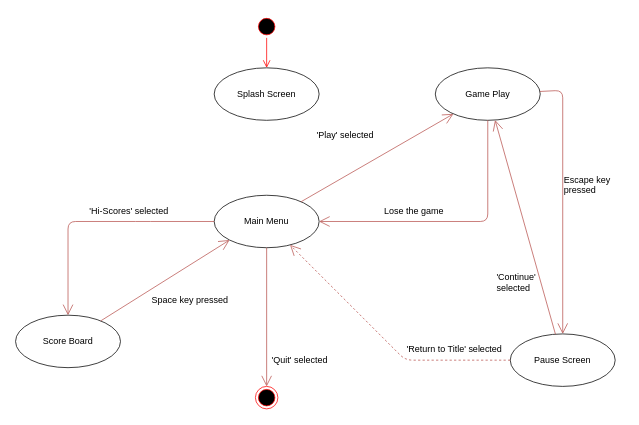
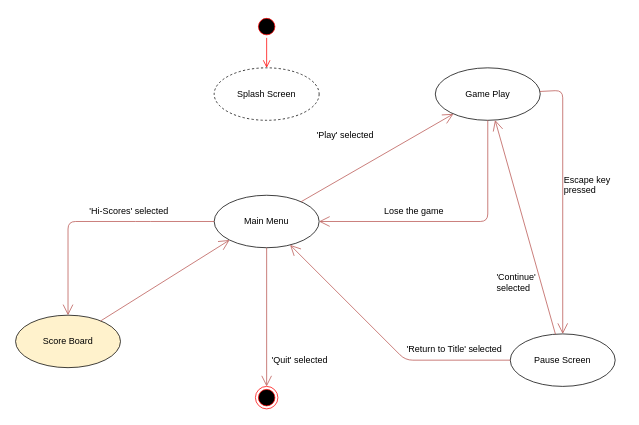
  <mxCell id="0" />
  <mxCell id="1" parent="0" />
  <mxCell id="2" value="" style="ellipse;html=1;shape=startState;fillColor=#000000;strokeColor=#ff0000;" parent="1" vertex="1"><mxGeometry x="340" y="20" width="30" height="30" as="geometry" /></mxCell>
  <mxCell id="3" value="" style="edgeStyle=orthogonalEdgeStyle;html=1;verticalAlign=bottom;endArrow=open;endSize=8;strokeColor=#ff0000;" parent="1" source="2" target="4" edge="1"><mxGeometry relative="1" as="geometry"><mxPoint x="410" y="95" as="targetPoint" /></mxGeometry></mxCell>
- <mxCell id="4" value="Splash Screen&lt;br&gt;" style="ellipse;whiteSpace=wrap;html=1;" parent="1" vertex="1"><mxGeometry x="285" y="90" width="140" height="70" as="geometry" /></mxCell>
+ <mxCell id="4" value="Splash Screen&lt;br&gt;" style="ellipse;whiteSpace=wrap;html=1;dashed=1;" parent="1" vertex="1"><mxGeometry x="285" y="90" width="140" height="70" as="geometry" /></mxCell>
  <mxCell id="5" value="Main Menu" style="ellipse;whiteSpace=wrap;html=1;" parent="1" vertex="1"><mxGeometry x="285" y="260" width="140" height="70" as="geometry" /></mxCell>
  <mxCell id="6" value="" style="endArrow=open;endFill=1;endSize=12;html=1;fillColor=#f8cecc;strokeColor=#b85450;" parent="1" source="5" target="8" edge="1"><mxGeometry width="160" relative="1" as="geometry"><mxPoint x="250" y="360" as="sourcePoint" /><mxPoint x="560" y="180" as="targetPoint" /><Array as="points"><mxPoint x="190" y="295" /><mxPoint x="90" y="295" /></Array></mxGeometry></mxCell>
  <mxCell id="7" value="'Hi-Scores' selected" style="text;html=1;resizable=0;points=[];align=center;verticalAlign=middle;labelBackgroundColor=#ffffff;" parent="6" vertex="1" connectable="0"><mxGeometry x="-0.138" y="3" relative="1" as="geometry"><mxPoint x="23" y="-18" as="offset" /></mxGeometry></mxCell>
- <mxCell id="8" value="Score Board" style="ellipse;whiteSpace=wrap;html=1;" parent="1" vertex="1"><mxGeometry x="20" y="420" width="140" height="70" as="geometry" /></mxCell>
+ <mxCell id="8" value="Score Board" style="ellipse;whiteSpace=wrap;html=1;fillColor=#fff2cc;" parent="1" vertex="1"><mxGeometry x="20" y="420" width="140" height="70" as="geometry" /></mxCell>
  <mxCell id="9" value="" style="endArrow=open;endFill=1;endSize=12;html=1;fillColor=#f8cecc;strokeColor=#b85450;" parent="1" source="5" target="10" edge="1"><mxGeometry width="160" relative="1" as="geometry"><mxPoint x="385" y="304.5" as="sourcePoint" /><mxPoint x="650" y="305" as="targetPoint" /></mxGeometry></mxCell>
  <mxCell id="10" value="Game Play" style="ellipse;whiteSpace=wrap;html=1;" parent="1" vertex="1"><mxGeometry x="580" y="90" width="140" height="70" as="geometry" /></mxCell>
  <mxCell id="11" value="'Play' selected" style="text;html=1;resizable=0;points=[];autosize=1;align=left;verticalAlign=top;spacingTop=-4;" parent="1" vertex="1"><mxGeometry x="420" y="170" width="90" height="20" as="geometry" /></mxCell>
  <mxCell id="12" value="" style="endArrow=open;endFill=1;endSize=12;html=1;fillColor=#f8cecc;strokeColor=#b85450;" parent="1" source="5" target="13" edge="1"><mxGeometry width="160" relative="1" as="geometry"><mxPoint x="250" y="360" as="sourcePoint" /><mxPoint x="315" y="430" as="targetPoint" /></mxGeometry></mxCell>
  <mxCell id="13" value="" style="ellipse;html=1;shape=endState;fillColor=#000000;strokeColor=#ff0000;" parent="1" vertex="1"><mxGeometry x="340" y="515" width="30" height="30" as="geometry" /></mxCell>
  <mxCell id="14" value="'Quit' selected&lt;br&gt;" style="text;html=1;resizable=0;points=[];autosize=1;align=left;verticalAlign=top;spacingTop=-4;" parent="1" vertex="1"><mxGeometry x="360" y="470" width="90" height="20" as="geometry" /></mxCell>
  <mxCell id="15" value="" style="endArrow=open;endFill=1;endSize=12;html=1;fillColor=#f8cecc;strokeColor=#b85450;entryX=0;entryY=1;entryDx=0;entryDy=0;" parent="1" source="8" target="5" edge="1"><mxGeometry width="160" relative="1" as="geometry"><mxPoint x="140" y="354.5" as="sourcePoint" /><mxPoint x="300" y="354.5" as="targetPoint" /></mxGeometry></mxCell>
- <mxCell id="16" value="Space key pressed" style="text;html=1;resizable=0;points=[];autosize=1;align=left;verticalAlign=top;spacingTop=-4;" parent="1" vertex="1"><mxGeometry x="200" y="390" width="120" height="20" as="geometry" /></mxCell>
  <mxCell id="17" value="" style="endArrow=open;endFill=1;endSize=12;html=1;fillColor=#f8cecc;strokeColor=#b85450;" parent="1" source="10" target="18" edge="1"><mxGeometry width="160" relative="1" as="geometry"><mxPoint x="640" y="230" as="sourcePoint" /><mxPoint x="540" y="300" as="targetPoint" /><Array as="points"><mxPoint x="750" y="120" /></Array></mxGeometry></mxCell>
  <mxCell id="18" value="Pause Screen" style="ellipse;whiteSpace=wrap;html=1;" parent="1" vertex="1"><mxGeometry x="680" y="445" width="140" height="70" as="geometry" /></mxCell>
- <mxCell id="19" value="" style="endArrow=open;endFill=1;endSize=12;html=1;fillColor=#f8cecc;strokeColor=#b85450;dashed=1;" parent="1" source="18" target="5" edge="1"><mxGeometry width="160" relative="1" as="geometry"><mxPoint x="20" y="630" as="sourcePoint" /><mxPoint x="180" y="630" as="targetPoint" /><Array as="points"><mxPoint x="540" y="480" /></Array></mxGeometry></mxCell>
+ <mxCell id="19" value="" style="endArrow=open;endFill=1;endSize=12;html=1;fillColor=#f8cecc;strokeColor=#b85450;" parent="1" source="18" target="5" edge="1"><mxGeometry width="160" relative="1" as="geometry"><mxPoint x="20" y="630" as="sourcePoint" /><mxPoint x="180" y="630" as="targetPoint" /><Array as="points"><mxPoint x="540" y="480" /></Array></mxGeometry></mxCell>
  <mxCell id="20" value="'Return to Title' selected" style="text;html=1;resizable=0;points=[];autosize=1;align=left;verticalAlign=top;spacingTop=-4;" parent="1" vertex="1"><mxGeometry x="540" y="455" width="140" height="20" as="geometry" /></mxCell>
  <mxCell id="21" value="" style="endArrow=open;endFill=1;endSize=12;html=1;fillColor=#f8cecc;strokeColor=#b85450;entryX=1;entryY=0.5;entryDx=0;entryDy=0;" parent="1" source="10" target="5" edge="1"><mxGeometry width="160" relative="1" as="geometry"><mxPoint x="660" y="389.5" as="sourcePoint" /><mxPoint x="610" y="310" as="targetPoint" /><Array as="points"><mxPoint x="650" y="295" /></Array></mxGeometry></mxCell>
  <mxCell id="22" value="Escape key&lt;br&gt;pressed&lt;br&gt;" style="text;html=1;resizable=0;points=[];autosize=1;align=left;verticalAlign=top;spacingTop=-4;" parent="1" vertex="1"><mxGeometry x="750" y="230" width="80" height="30" as="geometry" /></mxCell>
  <mxCell id="23" value="Lose the game" style="text;html=1;resizable=0;points=[];autosize=1;align=left;verticalAlign=top;spacingTop=-4;" parent="1" vertex="1"><mxGeometry x="510" y="272" width="90" height="20" as="geometry" /></mxCell>
  <mxCell id="24" value="" style="endArrow=open;endFill=1;endSize=12;html=1;fillColor=#f8cecc;strokeColor=#b85450;" parent="1" source="18" target="10" edge="1"><mxGeometry width="160" relative="1" as="geometry"><mxPoint x="679" y="460" as="sourcePoint" /><mxPoint x="690" y="530" as="targetPoint" /></mxGeometry></mxCell>
  <mxCell id="25" value="'Continue'&lt;br&gt;selected&lt;br&gt;" style="text;html=1;resizable=0;points=[];autosize=1;align=left;verticalAlign=top;spacingTop=-4;" parent="1" vertex="1"><mxGeometry x="660" y="360" width="70" height="30" as="geometry" /></mxCell>
